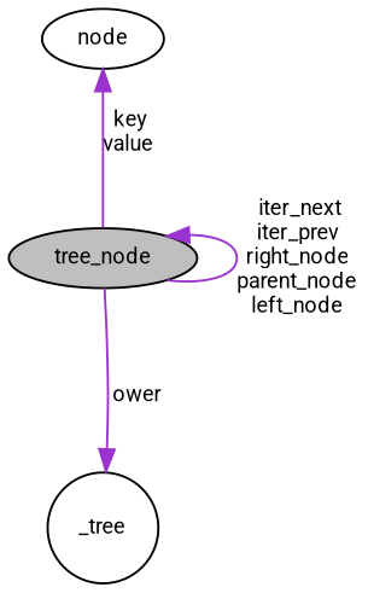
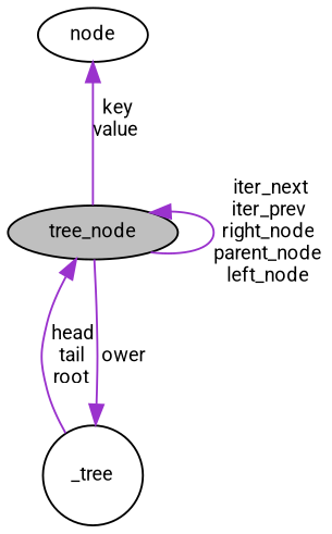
  digraph {
    fontname=Roboto
    node [color=black fillcolor=white fontname=Roboto fontsize=10 shape=ellipse style=filled]
    edge [color=darkorchid3 dir=back fontname=Roboto fontsize=10 labelfontname=Helvetica labelfontsize=10 style=solid]
    n1 [fillcolor=grey75 fontcolor=black height=0.2 label=tree_node width=0.4]
    n2 [height=0.2 label=_tree shape=circle width=0.4]
    n3 [height=0.2 label="node" width=0.4]
    n1 -> n1 [label=" iter_next\niter_prev\nright_node\nparent_node\nleft_node"]
+   n1 -> n2 [label=" head\ntail\nroot"]
    n2 -> n1 [label=" ower"]
    n3 -> n1 [label=" key\nvalue"]
  }
